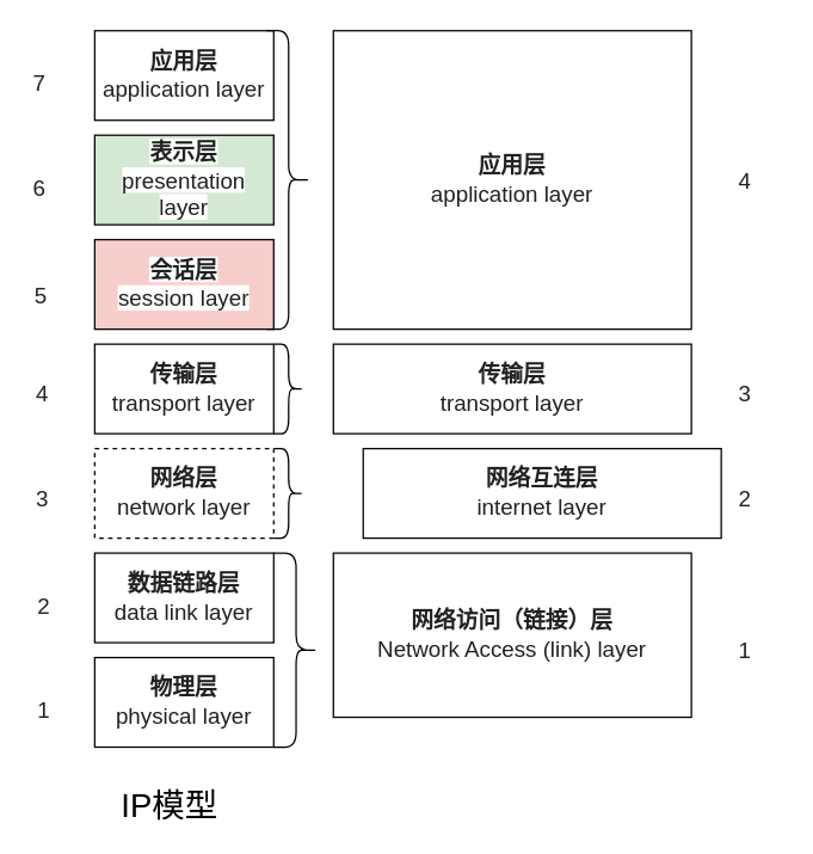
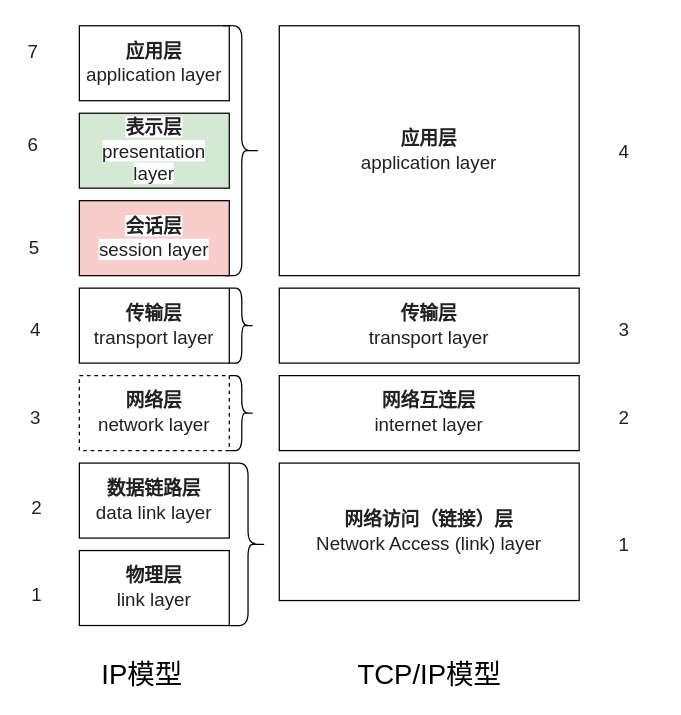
  <mxCell id="0" />
  <mxCell id="1" parent="0" />
- <mxCell id="2" value="&lt;b style=&quot;color: rgb(32 , 33 , 34) ; font-family: sans-serif ; font-size: 15.008px ; background-color: rgb(255 , 255 , 255)&quot;&gt;物理层&lt;/b&gt;&lt;br style=&quot;color: rgb(32 , 33 , 34) ; font-family: sans-serif ; font-size: 15.008px ; background-color: rgb(255 , 255 , 255)&quot;&gt;&lt;span style=&quot;color: rgb(32 , 33 , 34) ; font-family: sans-serif ; font-size: 15.008px ; background-color: rgb(255 , 255 , 255)&quot;&gt;physical layer&lt;/span&gt;" style="rounded=0;whiteSpace=wrap;html=1;" parent="1" vertex="1"><mxGeometry x="63" y="440" width="120" height="60" as="geometry" /></mxCell>
+ <mxCell id="2" value="&lt;b style=&quot;color: rgb(32 , 33 , 34) ; font-family: sans-serif ; font-size: 15.008px ; background-color: rgb(255 , 255 , 255)&quot;&gt;物理层&lt;/b&gt;&lt;br style=&quot;color: rgb(32 , 33 , 34) ; font-family: sans-serif ; font-size: 15.008px ; background-color: rgb(255 , 255 , 255)&quot;&gt;&lt;span style=&quot;color: rgb(32 , 33 , 34) ; font-family: sans-serif ; font-size: 15.008px ; background-color: rgb(255 , 255 , 255)&quot;&gt;link layer&lt;/span&gt;" style="rounded=0;whiteSpace=wrap;html=1;" parent="1" vertex="1"><mxGeometry x="63" y="440" width="120" height="60" as="geometry" /></mxCell>
  <mxCell id="3" value="&lt;b style=&quot;color: rgb(32 , 33 , 34) ; font-family: sans-serif ; font-size: 15.008px ; background-color: rgb(255 , 255 , 255)&quot;&gt;数据链路层&lt;/b&gt;&lt;br style=&quot;color: rgb(32 , 33 , 34) ; font-family: sans-serif ; font-size: 15.008px ; background-color: rgb(255 , 255 , 255)&quot;&gt;&lt;span style=&quot;color: rgb(32 , 33 , 34) ; font-family: sans-serif ; font-size: 15.008px ; background-color: rgb(255 , 255 , 255)&quot;&gt;data link layer&lt;/span&gt;" style="rounded=0;whiteSpace=wrap;html=1;" parent="1" vertex="1"><mxGeometry x="63" y="370" width="120" height="60" as="geometry" /></mxCell>
  <mxCell id="4" value="&lt;b style=&quot;color: rgb(32 , 33 , 34) ; font-family: sans-serif ; font-size: 15.008px ; background-color: rgb(255 , 255 , 255)&quot;&gt;网络层&lt;/b&gt;&lt;br style=&quot;color: rgb(32 , 33 , 34) ; font-family: sans-serif ; font-size: 15.008px ; background-color: rgb(255 , 255 , 255)&quot;&gt;&lt;span style=&quot;color: rgb(32 , 33 , 34) ; font-family: sans-serif ; font-size: 15.008px ; background-color: rgb(255 , 255 , 255)&quot;&gt;network layer&lt;/span&gt;" style="rounded=0;whiteSpace=wrap;html=1;dashed=1;" parent="1" vertex="1"><mxGeometry x="63" y="300" width="120" height="60" as="geometry" /></mxCell>
  <mxCell id="5" value="&lt;b style=&quot;color: rgb(32 , 33 , 34) ; font-family: sans-serif ; font-size: 15.008px ; background-color: rgb(255 , 255 , 255)&quot;&gt;传输层&lt;/b&gt;&lt;br style=&quot;color: rgb(32 , 33 , 34) ; font-family: sans-serif ; font-size: 15.008px ; background-color: rgb(255 , 255 , 255)&quot;&gt;&lt;span style=&quot;color: rgb(32 , 33 , 34) ; font-family: sans-serif ; font-size: 15.008px ; background-color: rgb(255 , 255 , 255)&quot;&gt;transport layer&lt;/span&gt;" style="rounded=0;whiteSpace=wrap;html=1;" parent="1" vertex="1"><mxGeometry x="63" y="230" width="120" height="60" as="geometry" /></mxCell>
  <mxCell id="6" value="&lt;b style=&quot;color: rgb(32 , 33 , 34) ; font-family: sans-serif ; font-size: 15.008px ; background-color: rgb(255 , 255 , 255)&quot;&gt;会话层&lt;/b&gt;&lt;br style=&quot;color: rgb(32 , 33 , 34) ; font-family: sans-serif ; font-size: 15.008px ; background-color: rgb(255 , 255 , 255)&quot;&gt;&lt;span style=&quot;color: rgb(32 , 33 , 34) ; font-family: sans-serif ; font-size: 15.008px ; background-color: rgb(255 , 255 , 255)&quot;&gt;session layer&lt;/span&gt;" style="rounded=0;whiteSpace=wrap;html=1;fillColor=#f8cecc;" parent="1" vertex="1"><mxGeometry x="63" y="160" width="120" height="60" as="geometry" /></mxCell>
  <mxCell id="7" value="&lt;b style=&quot;color: rgb(32 , 33 , 34) ; font-family: sans-serif ; font-size: 15.008px ; background-color: rgb(255 , 255 , 255)&quot;&gt;表示层&lt;/b&gt;&lt;br style=&quot;color: rgb(32 , 33 , 34) ; font-family: sans-serif ; font-size: 15.008px ; background-color: rgb(255 , 255 , 255)&quot;&gt;&lt;span style=&quot;color: rgb(32 , 33 , 34) ; font-family: sans-serif ; font-size: 15.008px ; background-color: rgb(255 , 255 , 255)&quot;&gt;presentation layer&lt;/span&gt;" style="rounded=0;whiteSpace=wrap;html=1;fillColor=#d5e8d4;" parent="1" vertex="1"><mxGeometry x="63" y="90" width="120" height="60" as="geometry" /></mxCell>
  <mxCell id="8" value="&lt;b style=&quot;color: rgb(32 , 33 , 34) ; font-family: sans-serif ; font-size: 15.008px ; background-color: rgb(255 , 255 , 255)&quot;&gt;应用层&lt;/b&gt;&lt;br style=&quot;color: rgb(32 , 33 , 34) ; font-family: sans-serif ; font-size: 15.008px ; background-color: rgb(255 , 255 , 255)&quot;&gt;&lt;span style=&quot;color: rgb(32 , 33 , 34) ; font-family: sans-serif ; font-size: 15.008px ; background-color: rgb(255 , 255 , 255)&quot;&gt;application layer&lt;/span&gt;" style="rounded=0;whiteSpace=wrap;html=1;" parent="1" vertex="1"><mxGeometry x="63" y="20" width="120" height="60" as="geometry" /></mxCell>
  <mxCell id="9" value="&lt;b style=&quot;color: rgb(32 , 33 , 34) ; font-family: sans-serif ; font-size: 15.008px&quot;&gt;网络访问（链接）层&lt;/b&gt;&lt;br style=&quot;color: rgb(32 , 33 , 34) ; font-family: sans-serif ; font-size: 15.008px&quot;&gt;&lt;span style=&quot;color: rgb(32 , 33 , 34) ; font-family: sans-serif ; font-size: 15.008px&quot;&gt;Network Access (link) layer&lt;/span&gt;" style="rounded=0;whiteSpace=wrap;html=1;fillColor=default;" parent="1" vertex="1"><mxGeometry x="223" y="370" width="240" height="110" as="geometry" /></mxCell>
- <mxCell id="10" value="&lt;b style=&quot;color: rgb(32 , 33 , 34) ; font-family: sans-serif ; font-size: 15.008px ; background-color: rgb(255 , 255 , 255)&quot;&gt;网络互连层&lt;/b&gt;&lt;br style=&quot;color: rgb(32 , 33 , 34) ; font-family: sans-serif ; font-size: 15.008px ; background-color: rgb(255 , 255 , 255)&quot;&gt;&lt;span style=&quot;color: rgb(32 , 33 , 34) ; font-family: sans-serif ; font-size: 15.008px ; background-color: rgb(255 , 255 , 255)&quot;&gt;internet layer&lt;/span&gt;" style="rounded=0;whiteSpace=wrap;html=1;" parent="1" vertex="1"><mxGeometry x="243" y="300" width="240" height="60" as="geometry" /></mxCell>
+ <mxCell id="10" value="&lt;b style=&quot;color: rgb(32 , 33 , 34) ; font-family: sans-serif ; font-size: 15.008px ; background-color: rgb(255 , 255 , 255)&quot;&gt;网络互连层&lt;/b&gt;&lt;br style=&quot;color: rgb(32 , 33 , 34) ; font-family: sans-serif ; font-size: 15.008px ; background-color: rgb(255 , 255 , 255)&quot;&gt;&lt;span style=&quot;color: rgb(32 , 33 , 34) ; font-family: sans-serif ; font-size: 15.008px ; background-color: rgb(255 , 255 , 255)&quot;&gt;internet layer&lt;/span&gt;" style="rounded=0;whiteSpace=wrap;html=1;" parent="1" vertex="1"><mxGeometry x="223" y="300" width="240" height="60" as="geometry" /></mxCell>
  <mxCell id="11" value="&lt;b style=&quot;color: rgb(32 , 33 , 34) ; font-family: sans-serif ; font-size: 15.008px ; background-color: rgb(255 , 255 , 255)&quot;&gt;传输层&lt;/b&gt;&lt;br style=&quot;color: rgb(32 , 33 , 34) ; font-family: sans-serif ; font-size: 15.008px ; background-color: rgb(255 , 255 , 255)&quot;&gt;&lt;span style=&quot;color: rgb(32 , 33 , 34) ; font-family: sans-serif ; font-size: 15.008px ; background-color: rgb(255 , 255 , 255)&quot;&gt;transport layer&lt;/span&gt;" style="rounded=0;whiteSpace=wrap;html=1;" parent="1" vertex="1"><mxGeometry x="223" y="230" width="240" height="60" as="geometry" /></mxCell>
  <mxCell id="12" value="&lt;b style=&quot;color: rgb(32 , 33 , 34) ; font-family: sans-serif ; font-size: 15.008px ; background-color: rgb(255 , 255 , 255)&quot;&gt;应用层&lt;/b&gt;&lt;br style=&quot;color: rgb(32 , 33 , 34) ; font-family: sans-serif ; font-size: 15.008px ; background-color: rgb(255 , 255 , 255)&quot;&gt;&lt;span style=&quot;color: rgb(32 , 33 , 34) ; font-family: sans-serif ; font-size: 15.008px ; background-color: rgb(255 , 255 , 255)&quot;&gt;application layer&lt;/span&gt;" style="rounded=0;whiteSpace=wrap;html=1;" parent="1" vertex="1"><mxGeometry x="223" y="20" width="240" height="200" as="geometry" /></mxCell>
  <mxCell id="13" value="" style="shape=curlyBracket;whiteSpace=wrap;html=1;rounded=1;flipH=1;" parent="1" vertex="1"><mxGeometry x="183" y="370" width="30" height="130" as="geometry" /></mxCell>
  <mxCell id="14" value="" style="shape=curlyBracket;whiteSpace=wrap;html=1;rounded=1;flipH=1;size=0.5;" parent="1" vertex="1"><mxGeometry x="183" y="300" width="20" height="60" as="geometry" /></mxCell>
  <mxCell id="15" value="" style="shape=curlyBracket;whiteSpace=wrap;html=1;rounded=1;flipH=1;size=0.5;" parent="1" vertex="1"><mxGeometry x="183" y="230" width="20" height="60" as="geometry" /></mxCell>
  <mxCell id="16" value="" style="shape=curlyBracket;whiteSpace=wrap;html=1;rounded=1;flipH=1;" parent="1" vertex="1"><mxGeometry x="178" y="20" width="30" height="200" as="geometry" /></mxCell>
  <mxCell id="17" value="&lt;span style=&quot;color: rgb(32, 33, 34); font-family: sans-serif; font-size: 15.008px; font-style: normal; font-weight: 400; letter-spacing: normal; text-indent: 0px; text-transform: none; word-spacing: 0px; background-color: rgb(255, 255, 255); display: inline; float: none;&quot;&gt;1&lt;/span&gt;" style="text;whiteSpace=wrap;html=1;" parent="1" vertex="1"><mxGeometry x="23" y="460" width="30" height="30" as="geometry" /></mxCell>
  <mxCell id="18" value="&lt;span style=&quot;color: rgb(32 , 33 , 34) ; font-family: sans-serif ; font-size: 15.008px ; font-style: normal ; font-weight: 400 ; letter-spacing: normal ; text-indent: 0px ; text-transform: none ; word-spacing: 0px ; background-color: rgb(255 , 255 , 255) ; display: inline ; float: none&quot;&gt;2&lt;/span&gt;" style="text;whiteSpace=wrap;html=1;" parent="1" vertex="1"><mxGeometry x="23" y="390" width="30" height="30" as="geometry" /></mxCell>
  <mxCell id="19" value="&lt;span style=&quot;color: rgb(32 , 33 , 34) ; font-family: sans-serif ; font-size: 15.008px ; font-style: normal ; font-weight: 400 ; letter-spacing: normal ; text-indent: 0px ; text-transform: none ; word-spacing: 0px ; background-color: rgb(255 , 255 , 255) ; display: inline ; float: none&quot;&gt;3&lt;/span&gt;" style="text;whiteSpace=wrap;html=1;" parent="1" vertex="1"><mxGeometry x="22" y="318" width="30" height="30" as="geometry" /></mxCell>
  <mxCell id="20" value="&lt;span style=&quot;color: rgb(32 , 33 , 34) ; font-family: sans-serif ; font-size: 15.008px ; font-style: normal ; font-weight: 400 ; letter-spacing: normal ; text-indent: 0px ; text-transform: none ; word-spacing: 0px ; background-color: rgb(255 , 255 , 255) ; display: inline ; float: none&quot;&gt;4&lt;/span&gt;" style="text;whiteSpace=wrap;html=1;" parent="1" vertex="1"><mxGeometry x="22" y="248" width="30" height="30" as="geometry" /></mxCell>
  <mxCell id="21" value="&lt;span style=&quot;color: rgb(32 , 33 , 34) ; font-family: sans-serif ; font-size: 15.008px ; font-style: normal ; font-weight: 400 ; letter-spacing: normal ; text-indent: 0px ; text-transform: none ; word-spacing: 0px ; background-color: rgb(255 , 255 , 255) ; display: inline ; float: none&quot;&gt;5&lt;/span&gt;" style="text;whiteSpace=wrap;html=1;" parent="1" vertex="1"><mxGeometry x="21" y="182" width="30" height="30" as="geometry" /></mxCell>
- <mxCell id="22" value="&lt;font color=&quot;#202122&quot; face=&quot;sans-serif&quot;&gt;&lt;span style=&quot;font-size: 15.008px ; background-color: rgb(255 , 255 , 255)&quot;&gt;6&lt;/span&gt;&lt;/font&gt;" style="text;whiteSpace=wrap;html=1;" parent="1" vertex="1"><mxGeometry x="20" y="110" width="30" height="30" as="geometry" /></mxCell>
- <mxCell id="23" value="&lt;span style=&quot;color: rgb(32 , 33 , 34) ; font-family: sans-serif ; font-size: 15.008px ; font-style: normal ; font-weight: 400 ; letter-spacing: normal ; text-indent: 0px ; text-transform: none ; word-spacing: 0px ; background-color: rgb(255 , 255 , 255) ; display: inline ; float: none&quot;&gt;7&lt;/span&gt;" style="text;whiteSpace=wrap;html=1;" parent="1" vertex="1"><mxGeometry x="20" y="40" width="30" height="30" as="geometry" /></mxCell>
+ <mxCell id="22" value="&lt;font color=&quot;#202122&quot; face=&quot;sans-serif&quot;&gt;&lt;span style=&quot;font-size: 15.008px ; background-color: rgb(255 , 255 , 255)&quot;&gt;6&lt;/span&gt;&lt;/font&gt;" style="text;whiteSpace=wrap;html=1;" parent="1" vertex="1"><mxGeometry x="20" y="100" width="30" height="30" as="geometry" /></mxCell>
+ <mxCell id="23" value="&lt;span style=&quot;color: rgb(32 , 33 , 34) ; font-family: sans-serif ; font-size: 15.008px ; font-style: normal ; font-weight: 400 ; letter-spacing: normal ; text-indent: 0px ; text-transform: none ; word-spacing: 0px ; background-color: rgb(255 , 255 , 255) ; display: inline ; float: none&quot;&gt;7&lt;/span&gt;" style="text;whiteSpace=wrap;html=1;" parent="1" vertex="1"><mxGeometry x="20" y="25" width="30" height="30" as="geometry" /></mxCell>
  <mxCell id="24" value="&lt;span style=&quot;color: rgb(32, 33, 34); font-family: sans-serif; font-size: 15.008px; font-style: normal; font-weight: 400; letter-spacing: normal; text-indent: 0px; text-transform: none; word-spacing: 0px; background-color: rgb(255, 255, 255); display: inline; float: none;&quot;&gt;1&lt;/span&gt;" style="text;whiteSpace=wrap;html=1;" parent="1" vertex="1"><mxGeometry x="493" y="420" width="30" height="30" as="geometry" /></mxCell>
  <mxCell id="25" value="&lt;span style=&quot;color: rgb(32 , 33 , 34) ; font-family: sans-serif ; font-size: 15.008px ; font-style: normal ; font-weight: 400 ; letter-spacing: normal ; text-indent: 0px ; text-transform: none ; word-spacing: 0px ; background-color: rgb(255 , 255 , 255) ; display: inline ; float: none&quot;&gt;2&lt;/span&gt;" style="text;whiteSpace=wrap;html=1;" parent="1" vertex="1"><mxGeometry x="493" y="318" width="30" height="30" as="geometry" /></mxCell>
  <mxCell id="26" value="&lt;span style=&quot;color: rgb(32 , 33 , 34) ; font-family: sans-serif ; font-size: 15.008px ; font-style: normal ; font-weight: 400 ; letter-spacing: normal ; text-indent: 0px ; text-transform: none ; word-spacing: 0px ; background-color: rgb(255 , 255 , 255) ; display: inline ; float: none&quot;&gt;3&lt;/span&gt;" style="text;whiteSpace=wrap;html=1;" parent="1" vertex="1"><mxGeometry x="493" y="248" width="30" height="30" as="geometry" /></mxCell>
  <mxCell id="27" value="&lt;span style=&quot;color: rgb(32 , 33 , 34) ; font-family: sans-serif ; font-size: 15.008px ; font-style: normal ; font-weight: 400 ; letter-spacing: normal ; text-indent: 0px ; text-transform: none ; word-spacing: 0px ; background-color: rgb(255 , 255 , 255) ; display: inline ; float: none&quot;&gt;4&lt;/span&gt;" style="text;whiteSpace=wrap;html=1;" parent="1" vertex="1"><mxGeometry x="493" y="105" width="30" height="30" as="geometry" /></mxCell>
  <mxCell id="28" value="&lt;font style=&quot;font-size: 22px&quot;&gt;IP模型&lt;/font&gt;" style="text;html=1;align=center;verticalAlign=middle;resizable=0;points=[];autosize=1;strokeColor=none;fillColor=none;" vertex="1" parent="1"><mxGeometry x="63" y="530" width="100" height="20" as="geometry" /></mxCell>
+ <mxCell id="29" value="&lt;font style=&quot;font-size: 22px&quot;&gt;TCP/IP模型&lt;/font&gt;" style="text;html=1;align=center;verticalAlign=middle;resizable=0;points=[];autosize=1;strokeColor=none;fillColor=none;" vertex="1" parent="1"><mxGeometry x="278" y="530" width="130" height="20" as="geometry" /></mxCell>
